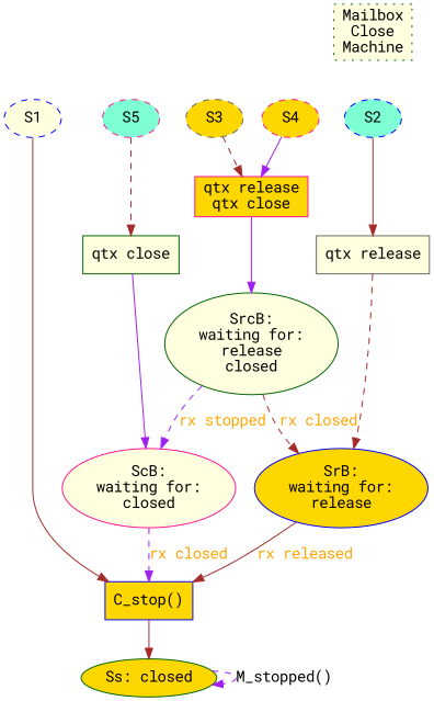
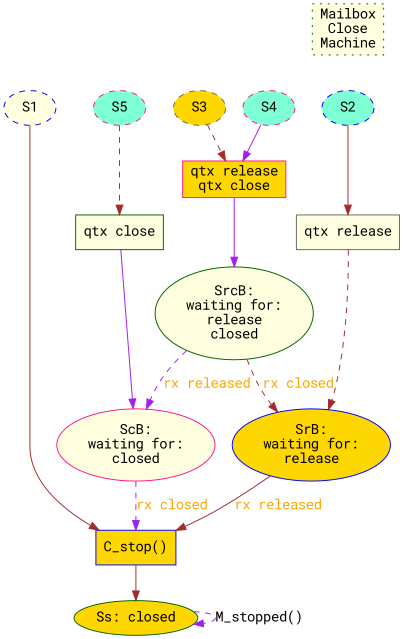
  digraph {
    fontname="Roboto Mono"
    node [color=blue fillcolor=lightyellow fontname="Roboto Mono" style=filled]
    edge [color=brown fontname="Roboto Mono" style=solid]
    n1 [fillcolor=aquamarine label=S2 style="dashed,filled"]
    n2 [label=S1 style="dashed,filled"]
    n3 [color=gray40 fillcolor=gold label=S3 style="dashed,filled"]
-   n4 [color=deeppink fillcolor=gold label=S4 style="dashed,filled"]
+   n4 [color=deeppink fillcolor=aquamarine label=S4 style="dashed,filled"]
    n5 [color=deeppink fillcolor=aquamarine label=S5 style="dashed,filled"]
    n6 [color=gray40 label="qtx release" shape=box]
    n7 [fillcolor=gold label="C_stop()" shape=box]
    n8 [color=deeppink fillcolor=gold label="qtx release\nqtx close" shape=box]
    n9 [color=darkgreen label="qtx close" shape=box]
    n10 [color=darkgreen label="Mailbox\nClose\nMachine" shape=box style="dotted,filled"]
    n11 [fillcolor=gold label="SrB:\nwaiting for:\nrelease"]
    n12 [color=darkgreen fillcolor=gold label="Ss: closed"]
    n13 [color=deeppink label="ScB:\nwaiting for:\nclosed"]
    n14 [color=darkgreen label="SrcB:\nwaiting for:\nrelease\nclosed"]
    subgraph sub_1 {
      rank=same
      n1
      n2
      n3
      n4
      n5
    }
    n1 -> n6
    n2 -> n7
    n3 -> n8 [style=dashed]
    n4 -> n8 [color=purple]
    n5 -> n9 [style=dashed]
    n6 -> n11 [style=dashed]
    n7 -> n12
    n8 -> n14 [color=purple]
    n9 -> n13 [color=purple]
    n10 -> n1 [style=invis color=""]
    n11 -> n7 [fontcolor=orange label="rx released"]
    n12 -> n12 [color=purple label="M_stopped()" style=dashed]
    n13 -> n7 [color=purple fontcolor=orange label="rx closed" style=dashed]
    n14 -> n11 [fontcolor=orange label="rx closed" style=dashed]
-   n14 -> n13 [color=purple fontcolor=orange label="rx stopped" style=dashed]
+   n14 -> n13 [color=purple fontcolor=orange label="rx released" style=dashed]
  }
